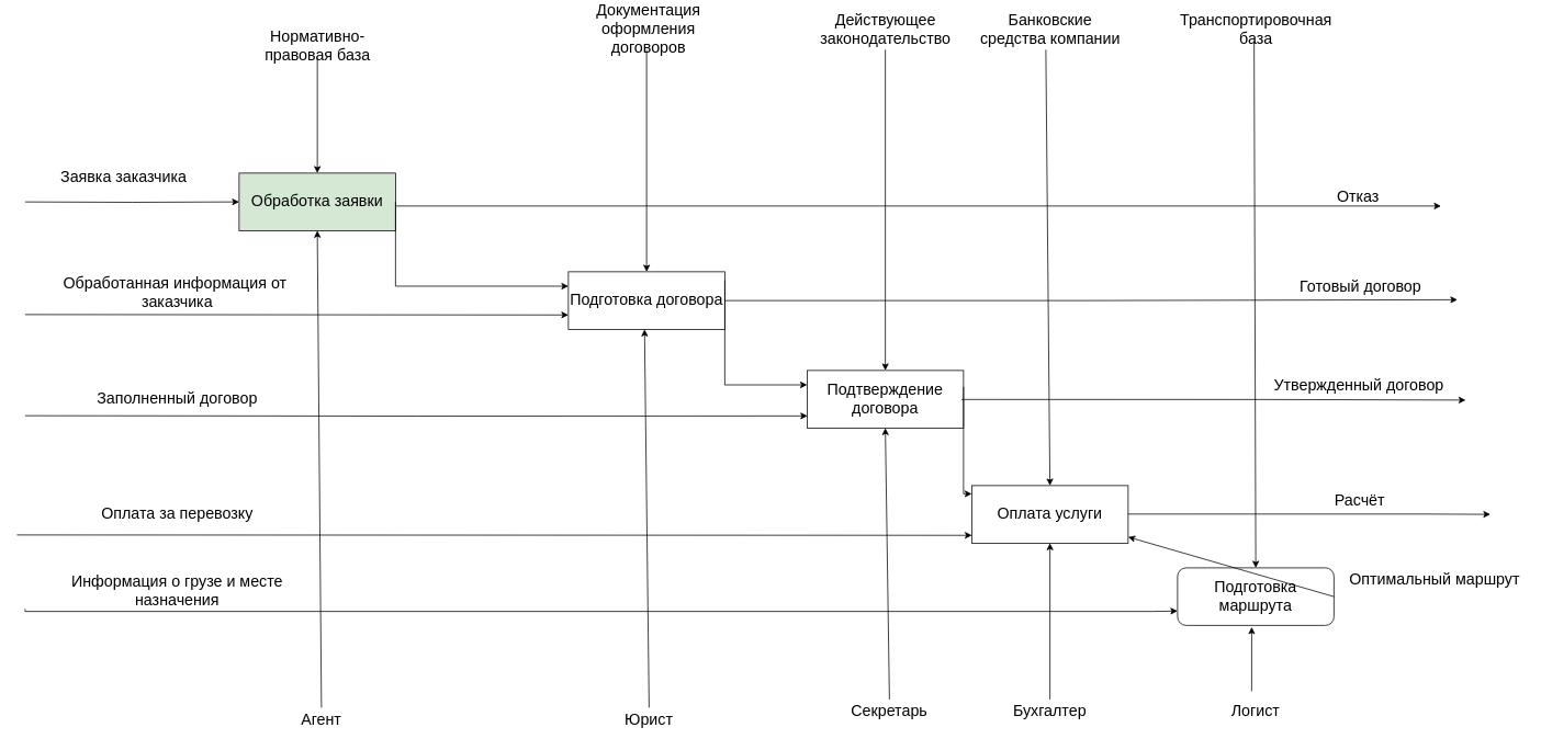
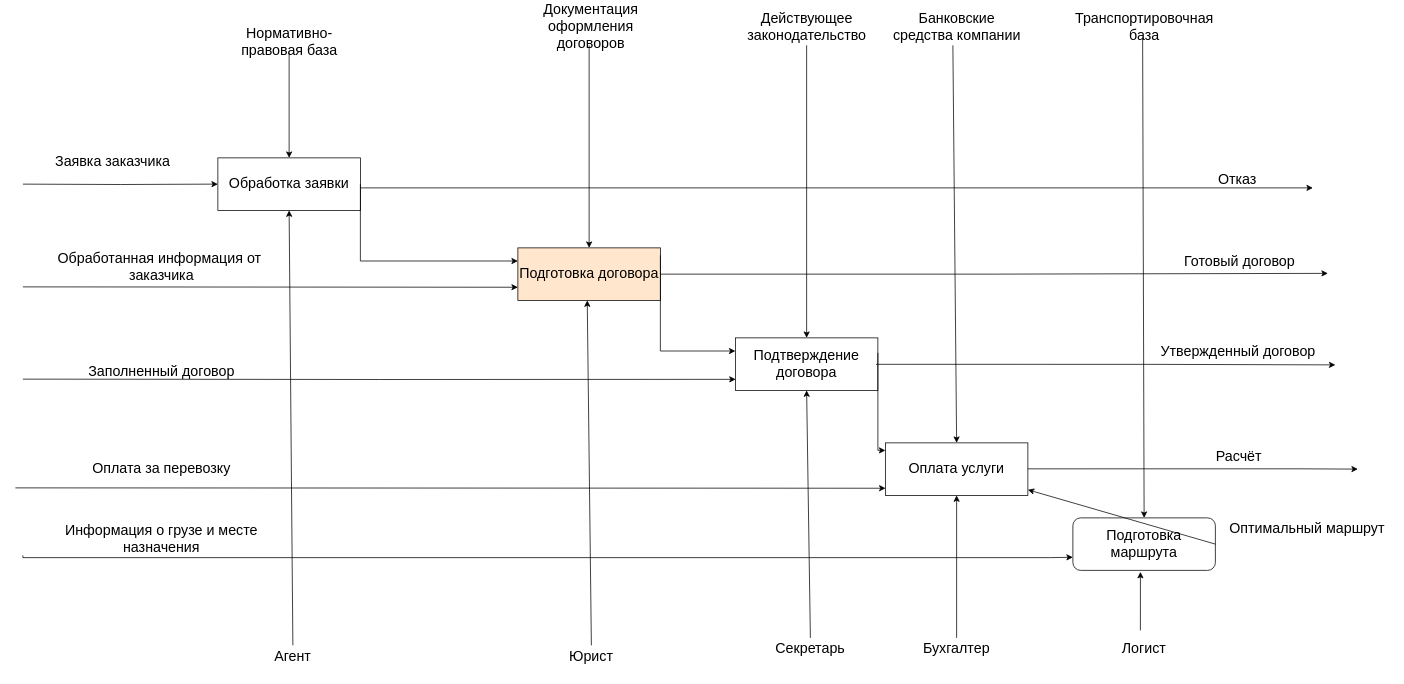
  <mxCell id="0" />
  <mxCell id="1" parent="0" />
- <mxCell id="2" value="Обработка заявки" style="rounded=0;whiteSpace=wrap;html=1;spacing=2;fontSize=19;fillColor=#d5e8d4;" vertex="1" parent="1"><mxGeometry x="290" y="210" width="190" height="70" as="geometry" /></mxCell>
- <mxCell id="3" value="Подготовка договора" style="rounded=0;whiteSpace=wrap;html=1;spacing=2;fontSize=19;" vertex="1" parent="1"><mxGeometry x="690" y="330" width="190" height="70" as="geometry" /></mxCell>
+ <mxCell id="2" value="Обработка заявки" style="rounded=0;whiteSpace=wrap;html=1;spacing=2;fontSize=19;" vertex="1" parent="1"><mxGeometry x="290" y="210" width="190" height="70" as="geometry" /></mxCell>
+ <mxCell id="3" value="Подготовка договора" style="rounded=0;whiteSpace=wrap;html=1;spacing=2;fontSize=19;fillColor=#ffe6cc;" vertex="1" parent="1"><mxGeometry x="690" y="330" width="190" height="70" as="geometry" /></mxCell>
  <mxCell id="4" value="Оплата услуги" style="rounded=0;whiteSpace=wrap;html=1;spacing=2;fontSize=19;" vertex="1" parent="1"><mxGeometry x="1180" y="590" width="190" height="70" as="geometry" /></mxCell>
  <mxCell id="5" value="Подтверждение договора" style="rounded=0;whiteSpace=wrap;html=1;spacing=2;fontSize=19;" vertex="1" parent="1"><mxGeometry x="980" y="450" width="190" height="70" as="geometry" /></mxCell>
  <mxCell id="6" value="Подготовка маршрута" style="whiteSpace=wrap;html=1;spacing=2;fontSize=19;rounded=1;" vertex="1" parent="1"><mxGeometry x="1430" y="690" width="190" height="70" as="geometry" /></mxCell>
  <mxCell id="7" value="" style="endArrow=classic;html=1;rounded=0;edgeStyle=orthogonalEdgeStyle;entryX=0;entryY=0.5;entryDx=0;entryDy=0;spacing=2;fontSize=19;" edge="1" parent="1" target="2"><mxGeometry width="50" height="50" relative="1" as="geometry"><mxPoint x="30" y="245" as="sourcePoint" /><mxPoint x="460" y="330" as="targetPoint" /></mxGeometry></mxCell>
  <mxCell id="8" value="Заявка заказчика" style="text;html=1;strokeColor=none;fillColor=none;align=center;verticalAlign=middle;whiteSpace=wrap;rounded=0;spacing=2;fontSize=19;" vertex="1" parent="1"><mxGeometry x="70" y="200" width="160" height="30" as="geometry" /></mxCell>
  <mxCell id="9" value="" style="endArrow=classic;html=1;rounded=0;edgeStyle=orthogonalEdgeStyle;exitX=1;exitY=0.5;exitDx=0;exitDy=0;entryX=0;entryY=0.25;entryDx=0;entryDy=0;spacing=2;fontSize=19;" edge="1" parent="1" source="2" target="3"><mxGeometry width="50" height="50" relative="1" as="geometry"><mxPoint x="510" y="390" as="sourcePoint" /><mxPoint x="660" y="350" as="targetPoint" /><Array as="points"><mxPoint x="480" y="348" /></Array></mxGeometry></mxCell>
  <mxCell id="10" value="" style="endArrow=classic;html=1;rounded=0;edgeStyle=orthogonalEdgeStyle;entryX=0;entryY=0.75;entryDx=0;entryDy=0;spacing=2;fontSize=19;" edge="1" parent="1" target="3"><mxGeometry width="50" height="50" relative="1" as="geometry"><mxPoint x="30" y="382" as="sourcePoint" /><mxPoint x="520" y="380" as="targetPoint" /></mxGeometry></mxCell>
  <mxCell id="11" value="Обработанная информация от&amp;nbsp; заказчика" style="text;html=1;strokeColor=none;fillColor=none;align=center;verticalAlign=middle;whiteSpace=wrap;rounded=0;spacing=2;fontSize=19;" vertex="1" parent="1"><mxGeometry x="70" y="340" width="290" height="30" as="geometry" /></mxCell>
  <mxCell id="12" value="" style="endArrow=classic;html=1;rounded=0;edgeStyle=orthogonalEdgeStyle;entryX=0.002;entryY=0.79;entryDx=0;entryDy=0;entryPerimeter=0;spacing=2;fontSize=19;" edge="1" parent="1" target="5"><mxGeometry width="50" height="50" relative="1" as="geometry"><mxPoint x="30" y="505" as="sourcePoint" /><mxPoint x="950" y="505" as="targetPoint" /><Array as="points" /></mxGeometry></mxCell>
- <mxCell id="13" value="Заполненный договор" style="text;html=1;strokeColor=none;fillColor=none;align=center;verticalAlign=middle;whiteSpace=wrap;rounded=0;spacing=2;fontSize=19;" vertex="1" parent="1"><mxGeometry x="70" y="470" width="290" height="30" as="geometry" /></mxCell>
+ <mxCell id="13" value="Заполненный договор" style="text;html=1;strokeColor=none;fillColor=none;align=center;verticalAlign=middle;whiteSpace=wrap;rounded=0;spacing=2;fontSize=19;" vertex="1" parent="1"><mxGeometry x="70" y="480" width="290" height="30" as="geometry" /></mxCell>
  <mxCell id="14" value="" style="endArrow=classic;html=1;rounded=0;edgeStyle=orthogonalEdgeStyle;exitX=1;exitY=0.5;exitDx=0;exitDy=0;entryX=0;entryY=0.25;entryDx=0;entryDy=0;spacing=2;fontSize=19;" edge="1" parent="1" target="5"><mxGeometry width="50" height="50" relative="1" as="geometry"><mxPoint x="880" y="340" as="sourcePoint" /><mxPoint x="960" y="443" as="targetPoint" /><Array as="points"><mxPoint x="880" y="468" /></Array></mxGeometry></mxCell>
  <mxCell id="15" value="" style="endArrow=classic;html=1;rounded=0;edgeStyle=orthogonalEdgeStyle;entryX=0.001;entryY=0.864;entryDx=0;entryDy=0;entryPerimeter=0;fontSize=19;" edge="1" parent="1" target="4"><mxGeometry width="50" height="50" relative="1" as="geometry"><mxPoint x="20" y="650" as="sourcePoint" /><mxPoint x="1230" y="650" as="targetPoint" /><Array as="points"><mxPoint x="20" y="650" /></Array></mxGeometry></mxCell>
  <mxCell id="16" value="" style="endArrow=classic;html=1;rounded=0;edgeStyle=orthogonalEdgeStyle;exitX=1;exitY=0.5;exitDx=0;exitDy=0;spacing=2;fontSize=19;" edge="1" parent="1" target="4"><mxGeometry width="50" height="50" relative="1" as="geometry"><mxPoint x="1170" y="470" as="sourcePoint" /><mxPoint x="1270" y="598" as="targetPoint" /><Array as="points"><mxPoint x="1170" y="600" /></Array></mxGeometry></mxCell>
  <mxCell id="17" value="Оплата за перевозку" style="text;html=1;strokeColor=none;fillColor=none;align=center;verticalAlign=middle;whiteSpace=wrap;rounded=0;spacing=2;fontSize=19;" vertex="1" parent="1"><mxGeometry x="70" y="610" width="290" height="30" as="geometry" /></mxCell>
  <mxCell id="18" value="" style="endArrow=classic;html=1;rounded=0;edgeStyle=orthogonalEdgeStyle;entryX=0;entryY=0.75;entryDx=0;entryDy=0;spacing=2;fontSize=19;" edge="1" parent="1" target="6"><mxGeometry width="50" height="50" relative="1" as="geometry"><mxPoint x="30" y="740" as="sourcePoint" /><mxPoint x="1190" y="740" as="targetPoint" /><Array as="points"><mxPoint x="30" y="743" /><mxPoint x="1400" y="743" /></Array></mxGeometry></mxCell>
  <mxCell id="19" value="Информация о грузе и месте назначения" style="text;html=1;strokeColor=none;fillColor=none;align=center;verticalAlign=middle;whiteSpace=wrap;rounded=0;spacing=2;fontSize=19;" vertex="1" parent="1"><mxGeometry x="70" y="703" width="290" height="30" as="geometry" /></mxCell>
  <mxCell id="20" value="" style="endArrow=classic;html=1;rounded=0;entryX=0.5;entryY=0;entryDx=0;entryDy=0;spacing=2;fontSize=19;" edge="1" parent="1" target="2"><mxGeometry width="50" height="50" relative="1" as="geometry"><mxPoint x="385" y="70" as="sourcePoint" /><mxPoint x="470" y="120" as="targetPoint" /></mxGeometry></mxCell>
  <mxCell id="21" value="Нормативно-правовая база" style="text;html=1;strokeColor=none;fillColor=none;align=center;verticalAlign=middle;whiteSpace=wrap;rounded=0;spacing=2;fontSize=19;" vertex="1" parent="1"><mxGeometry x="292.5" y="40" width="185" height="30" as="geometry" /></mxCell>
  <mxCell id="22" value="" style="endArrow=classic;html=1;rounded=0;entryX=0.5;entryY=0;entryDx=0;entryDy=0;spacing=2;fontSize=19;" edge="1" parent="1" target="3"><mxGeometry width="50" height="50" relative="1" as="geometry"><mxPoint x="785" y="60" as="sourcePoint" /><mxPoint x="784.62" y="315" as="targetPoint" /></mxGeometry></mxCell>
  <mxCell id="23" value="Документация оформления договоров" style="text;html=1;strokeColor=none;fillColor=none;align=center;verticalAlign=middle;whiteSpace=wrap;rounded=0;fontSize=19;" vertex="1" parent="1"><mxGeometry x="695" y="20" width="185" height="30" as="geometry" /></mxCell>
  <mxCell id="24" value="" style="endArrow=classic;html=1;rounded=0;entryX=0.5;entryY=0;entryDx=0;entryDy=0;spacing=2;fontSize=19;" edge="1" parent="1" target="5"><mxGeometry width="50" height="50" relative="1" as="geometry"><mxPoint x="1075" y="60" as="sourcePoint" /><mxPoint x="1074.57" y="450" as="targetPoint" /></mxGeometry></mxCell>
  <mxCell id="25" value="Действующее законодательство" style="text;html=1;strokeColor=none;fillColor=none;align=center;verticalAlign=middle;whiteSpace=wrap;rounded=0;fontSize=19;" vertex="1" parent="1"><mxGeometry x="982.5" y="20" width="185" height="30" as="geometry" /></mxCell>
  <mxCell id="26" value="Банковские средства компании" style="text;html=1;strokeColor=none;fillColor=none;align=center;verticalAlign=middle;whiteSpace=wrap;rounded=0;fontSize=19;" vertex="1" parent="1"><mxGeometry x="1182.5" y="20" width="185" height="30" as="geometry" /></mxCell>
  <mxCell id="27" value="" style="endArrow=classic;html=1;rounded=0;entryX=0.5;entryY=0;entryDx=0;entryDy=0;spacing=2;fontSize=19;" edge="1" parent="1" target="4"><mxGeometry width="50" height="50" relative="1" as="geometry"><mxPoint x="1270" y="60" as="sourcePoint" /><mxPoint x="1302.07" y="440" as="targetPoint" /></mxGeometry></mxCell>
  <mxCell id="28" value="" style="endArrow=classic;html=1;rounded=0;entryX=0.5;entryY=0;entryDx=0;entryDy=0;spacing=2;fontSize=19;" edge="1" parent="1" target="6"><mxGeometry width="50" height="50" relative="1" as="geometry"><mxPoint x="1523" y="50" as="sourcePoint" /><mxPoint x="1527.5" y="680" as="targetPoint" /></mxGeometry></mxCell>
  <mxCell id="29" value="Транспортировочная база" style="text;html=1;strokeColor=none;fillColor=none;align=center;verticalAlign=middle;whiteSpace=wrap;rounded=0;fontSize=19;" vertex="1" parent="1"><mxGeometry x="1432.5" y="20" width="185" height="30" as="geometry" /></mxCell>
  <mxCell id="30" value="" style="endArrow=classic;html=1;rounded=0;entryX=0.5;entryY=1;entryDx=0;entryDy=0;spacing=2;fontSize=19;" edge="1" parent="1" target="2"><mxGeometry width="50" height="50" relative="1" as="geometry"><mxPoint x="390" y="860" as="sourcePoint" /><mxPoint x="610" y="500" as="targetPoint" /></mxGeometry></mxCell>
  <mxCell id="31" value="Агент" style="text;html=1;strokeColor=none;fillColor=none;align=center;verticalAlign=middle;whiteSpace=wrap;rounded=0;spacing=2;fontSize=19;" vertex="1" parent="1"><mxGeometry x="320" y="860" width="140" height="30" as="geometry" /></mxCell>
  <mxCell id="32" value="" style="endArrow=classic;html=1;rounded=0;entryX=0.5;entryY=1;entryDx=0;entryDy=0;spacing=2;fontSize=19;" edge="1" parent="1"><mxGeometry width="50" height="50" relative="1" as="geometry"><mxPoint x="788" y="860" as="sourcePoint" /><mxPoint x="782.5" y="400" as="targetPoint" /></mxGeometry></mxCell>
  <mxCell id="33" value="Юрист" style="text;html=1;strokeColor=none;fillColor=none;align=center;verticalAlign=middle;whiteSpace=wrap;rounded=0;spacing=2;fontSize=19;" vertex="1" parent="1"><mxGeometry x="717.5" y="860" width="140" height="30" as="geometry" /></mxCell>
  <mxCell id="34" value="" style="endArrow=classic;html=1;rounded=0;entryX=0.5;entryY=1;entryDx=0;entryDy=0;spacing=2;fontSize=19;" edge="1" parent="1" target="5"><mxGeometry width="50" height="50" relative="1" as="geometry"><mxPoint x="1080" y="850" as="sourcePoint" /><mxPoint x="1072.25" y="520" as="targetPoint" /></mxGeometry></mxCell>
  <mxCell id="35" value="Секретарь" style="text;html=1;strokeColor=none;fillColor=none;align=center;verticalAlign=middle;whiteSpace=wrap;rounded=0;spacing=2;fontSize=19;" vertex="1" parent="1"><mxGeometry x="1010" y="850" width="140" height="30" as="geometry" /></mxCell>
  <mxCell id="36" value="" style="endArrow=classic;html=1;rounded=0;entryX=0.5;entryY=1;entryDx=0;entryDy=0;spacing=2;fontSize=19;" edge="1" parent="1" target="4"><mxGeometry width="50" height="50" relative="1" as="geometry"><mxPoint x="1275" y="850" as="sourcePoint" /><mxPoint x="1272.5" y="710" as="targetPoint" /></mxGeometry></mxCell>
  <mxCell id="37" value="Бухгалтер" style="text;html=1;strokeColor=none;fillColor=none;align=center;verticalAlign=middle;whiteSpace=wrap;rounded=0;spacing=2;fontSize=19;" vertex="1" parent="1"><mxGeometry x="1205" y="850" width="140" height="30" as="geometry" /></mxCell>
  <mxCell id="38" value="Логист" style="text;html=1;strokeColor=none;fillColor=none;align=center;verticalAlign=middle;whiteSpace=wrap;rounded=0;spacing=2;fontSize=19;" vertex="1" parent="1"><mxGeometry x="1455" y="850" width="140" height="30" as="geometry" /></mxCell>
  <mxCell id="39" value="" style="endArrow=classic;html=1;rounded=0;entryX=0.474;entryY=1.029;entryDx=0;entryDy=0;entryPerimeter=0;spacing=2;fontSize=19;" edge="1" parent="1" target="6"><mxGeometry width="50" height="50" relative="1" as="geometry"><mxPoint x="1520" y="840" as="sourcePoint" /><mxPoint x="1450" y="780" as="targetPoint" /></mxGeometry></mxCell>
  <mxCell id="40" value="" style="endArrow=classic;html=1;rounded=0;edgeStyle=orthogonalEdgeStyle;spacing=2;fontSize=19;" edge="1" parent="1"><mxGeometry width="50" height="50" relative="1" as="geometry"><mxPoint x="480" y="250" as="sourcePoint" /><mxPoint x="1750" y="250" as="targetPoint" /></mxGeometry></mxCell>
  <mxCell id="41" value="Отказ" style="text;html=1;align=center;verticalAlign=middle;resizable=0;points=[];autosize=1;strokeColor=none;fillColor=none;spacing=2;fontSize=19;" vertex="1" parent="1"><mxGeometry x="1615.5" y="221" width="67" height="35" as="geometry" /></mxCell>
  <mxCell id="42" value="" style="endArrow=classic;html=1;rounded=0;edgeStyle=orthogonalEdgeStyle;exitX=1;exitY=0.5;exitDx=0;exitDy=0;spacing=2;fontSize=19;" edge="1" parent="1" source="3"><mxGeometry width="50" height="50" relative="1" as="geometry"><mxPoint x="910" y="364.38" as="sourcePoint" /><mxPoint x="1770" y="364" as="targetPoint" /></mxGeometry></mxCell>
  <mxCell id="43" value="Готовый договор" style="text;html=1;align=center;verticalAlign=middle;resizable=0;points=[];autosize=1;strokeColor=none;fillColor=none;spacing=2;fontSize=19;" vertex="1" parent="1"><mxGeometry x="1571" y="331" width="161" height="35" as="geometry" /></mxCell>
  <mxCell id="44" value="" style="endArrow=classic;html=1;rounded=0;edgeStyle=orthogonalEdgeStyle;exitX=1;exitY=0.5;exitDx=0;exitDy=0;spacing=2;fontSize=19;" edge="1" parent="1"><mxGeometry width="50" height="50" relative="1" as="geometry"><mxPoint x="1167.5" y="485.25" as="sourcePoint" /><mxPoint x="1780" y="486" as="targetPoint" /><Array as="points"><mxPoint x="1529" y="485" /></Array></mxGeometry></mxCell>
  <mxCell id="45" value="Утвержденный договор" style="text;html=1;align=center;verticalAlign=middle;resizable=0;points=[];autosize=1;strokeColor=none;fillColor=none;spacing=2;fontSize=19;" vertex="1" parent="1"><mxGeometry x="1540.5" y="451" width="219" height="35" as="geometry" /></mxCell>
  <mxCell id="46" value="" style="endArrow=classic;html=1;rounded=0;edgeStyle=orthogonalEdgeStyle;exitX=1;exitY=0.5;exitDx=0;exitDy=0;spacing=2;fontSize=19;" edge="1" parent="1"><mxGeometry width="50" height="50" relative="1" as="geometry"><mxPoint x="1370" y="624.61" as="sourcePoint" /><mxPoint x="1810" y="625" as="targetPoint" /><Array as="points"><mxPoint x="1731.5" y="624.36" /></Array></mxGeometry></mxCell>
  <mxCell id="47" value="Расчёт" style="text;html=1;align=center;verticalAlign=middle;resizable=0;points=[];autosize=1;strokeColor=none;fillColor=none;spacing=2;fontSize=19;" vertex="1" parent="1"><mxGeometry x="1612" y="591" width="78" height="35" as="geometry" /></mxCell>
  <mxCell id="48" value="" style="endArrow=classic;html=1;rounded=0;exitX=1;exitY=0.5;exitDx=0;exitDy=0;spacing=2;fontSize=19;" edge="1" parent="1" source="6" target="4"><mxGeometry width="50" height="50" relative="1" as="geometry"><mxPoint x="1310" y="790" as="sourcePoint" /><mxPoint x="1810" y="725" as="targetPoint" /></mxGeometry></mxCell>
  <mxCell id="49" value="Оптимальный маршрут" style="text;html=1;align=center;verticalAlign=middle;resizable=0;points=[];autosize=1;strokeColor=none;fillColor=none;spacing=2;fontSize=19;" vertex="1" parent="1"><mxGeometry x="1633" y="687" width="217" height="35" as="geometry" /></mxCell>
